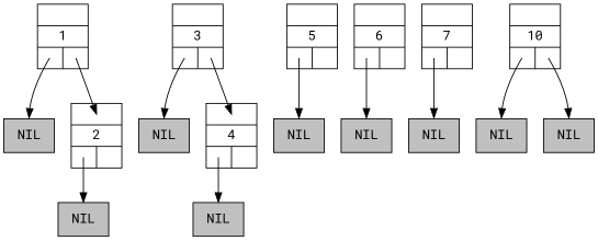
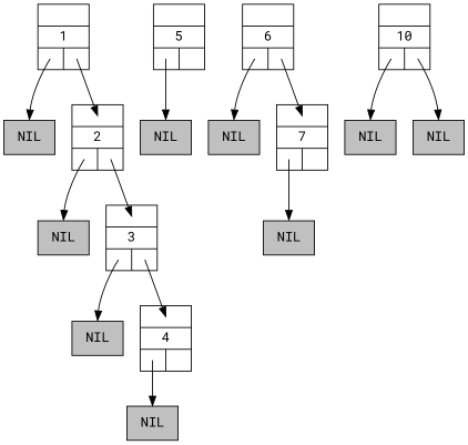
  digraph {
    fontname="Roboto Mono"
    ranksep=0.5
    node [fontname="Roboto Mono" shape=record fillcolor=grey style=filled]
    edge [fontname="Roboto Mono" headclip=false headport=n tailclip=false tailport="left:c"]
    n1 [label="{{<parent>}|1|{<left>|<right>}}" fillcolor="" style=""]
    n2 [label=NIL]
    n3 [label="{{<parent>}|2|{<left>|<right>}}" fillcolor="" style=""]
    n4 [label=NIL]
    n5 [label="{{<parent>}|3|{<left>|<right>}}" fillcolor="" style=""]
    n6 [label=NIL]
    n7 [label="{{<parent>}|4|{<left>|<right>}}" fillcolor="" style=""]
    n8 [label=NIL]
    n9 [label="{{<parent>}|5|{<left>|<right>}}" fillcolor="" style=""]
    n10 [label=NIL]
    n11 [label="{{<parent>}|6|{<left>|<right>}}" fillcolor="" style=""]
    n12 [label=NIL]
    n13 [label="{{<parent>}|7|{<left>|<right>}}" fillcolor="" style=""]
    n14 [label=NIL]
    n15 [label="{{<parent>}|10|{<left>|<right>}}" fillcolor="" style=""]
    n16 [label=NIL]
    n17 [label=NIL]
    n1 -> n2
    n1 -> n3 [headport="parent:c" tailport="right:c"]
    n3 -> n4
+   n3 -> n5 [headport="parent:c" tailport="right:c"]
    n5 -> n6
    n5 -> n7 [headport="parent:c" tailport="right:c"]
    n7 -> n8
    n9 -> n10
    n11 -> n12
+   n11 -> n13 [headport="parent:c" tailport="right:c"]
    n13 -> n14
    n15 -> n16
    n15 -> n17 [tailport="right:c"]
  }
